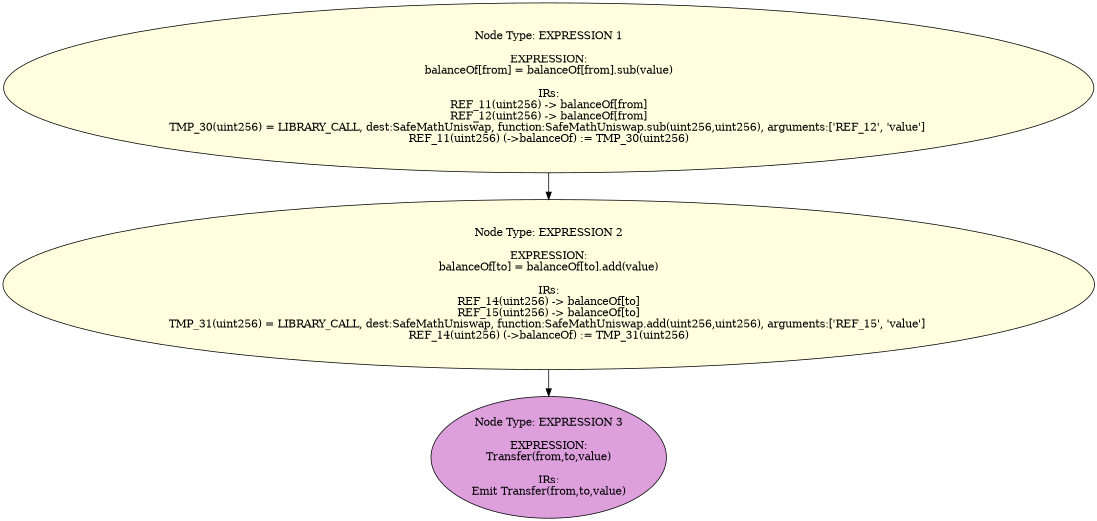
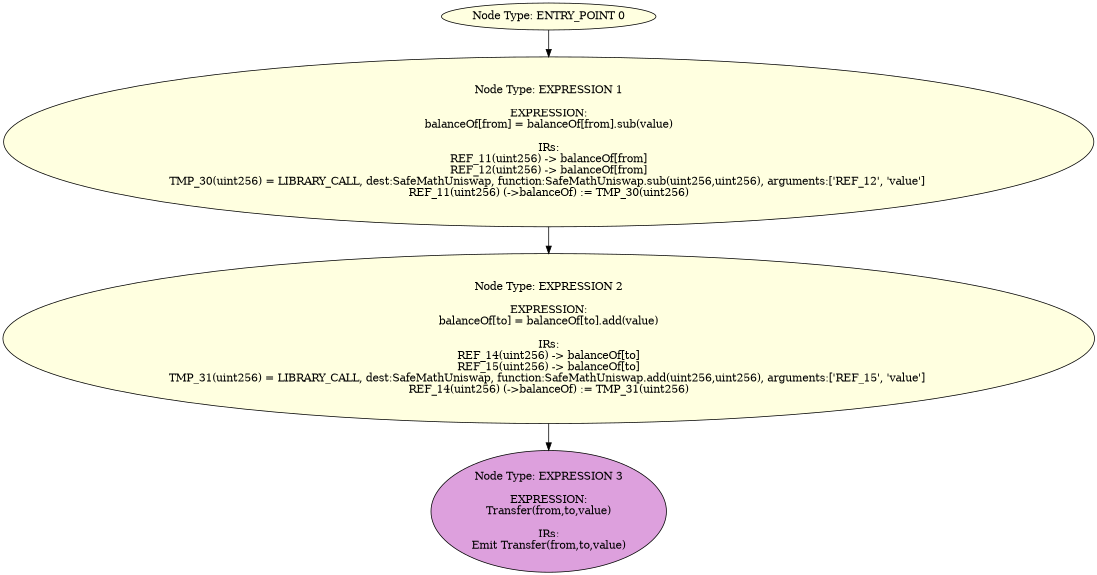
  digraph {
    node [style=filled fillcolor=lightyellow]
+   n1 [label="Node Type: ENTRY_POINT 0\n"]
    n2 [label="Node Type: EXPRESSION 1\n\nEXPRESSION:\nbalanceOf[from] = balanceOf[from].sub(value)\n\nIRs:\nREF_11(uint256) -> balanceOf[from]\nREF_12(uint256) -> balanceOf[from]\nTMP_30(uint256) = LIBRARY_CALL, dest:SafeMathUniswap, function:SafeMathUniswap.sub(uint256,uint256), arguments:['REF_12', 'value'] \nREF_11(uint256) (->balanceOf) := TMP_30(uint256)"]
    n3 [label="Node Type: EXPRESSION 2\n\nEXPRESSION:\nbalanceOf[to] = balanceOf[to].add(value)\n\nIRs:\nREF_14(uint256) -> balanceOf[to]\nREF_15(uint256) -> balanceOf[to]\nTMP_31(uint256) = LIBRARY_CALL, dest:SafeMathUniswap, function:SafeMathUniswap.add(uint256,uint256), arguments:['REF_15', 'value'] \nREF_14(uint256) (->balanceOf) := TMP_31(uint256)"]
    n4 [label="Node Type: EXPRESSION 3\n\nEXPRESSION:\nTransfer(from,to,value)\n\nIRs:\nEmit Transfer(from,to,value)" fillcolor=plum]
+   n1 -> n2
    n2 -> n3
    n3 -> n4
  }
